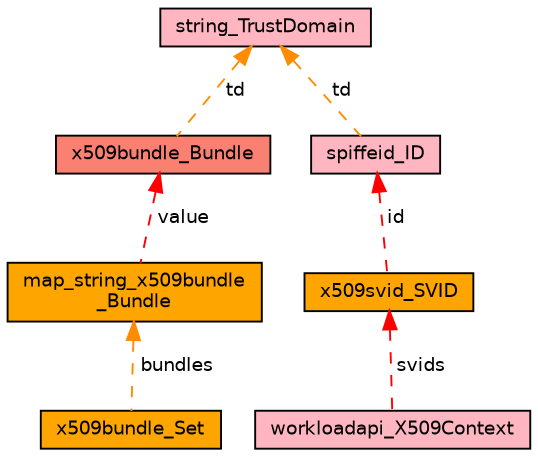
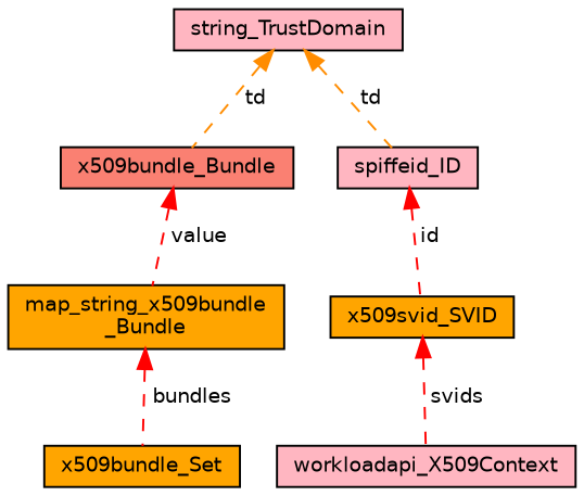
  digraph {
    node [color=black fillcolor=lightpink fontname=Helvetica fontsize=10 shape=record style=filled]
    edge [color=red dir=back fontname=Helvetica fontsize=10 labelfontname=Helvetica labelfontsize=10 style=dashed]
    n1 [fontcolor=black height=0.2 label=workloadapi_X509Context width=0.4]
    n2 [fillcolor=orange height=0.2 label=x509bundle_Set width=0.4]
    n3 [fillcolor=orange height=0.2 label="map_string_x509bundle\l_Bundle" width=0.4]
    n4 [fillcolor=salmon height=0.2 label=x509bundle_Bundle width=0.4]
    n5 [height=0.2 label=string_TrustDomain width=0.4]
    n6 [height=0.2 label=spiffeid_ID width=0.4]
    n7 [fillcolor=orange height=0.2 label=x509svid_SVID width=0.4]
-   n3 -> n2 [color=darkorange label=" bundles"]
+   n3 -> n2 [label=" bundles"]
    n4 -> n3 [label=" value"]
    n5 -> n4 [color=darkorange label=" td"]
    n5 -> n6 [color=darkorange label=" td"]
    n6 -> n7 [label=" id"]
    n7 -> n1 [label=" svids"]
  }
